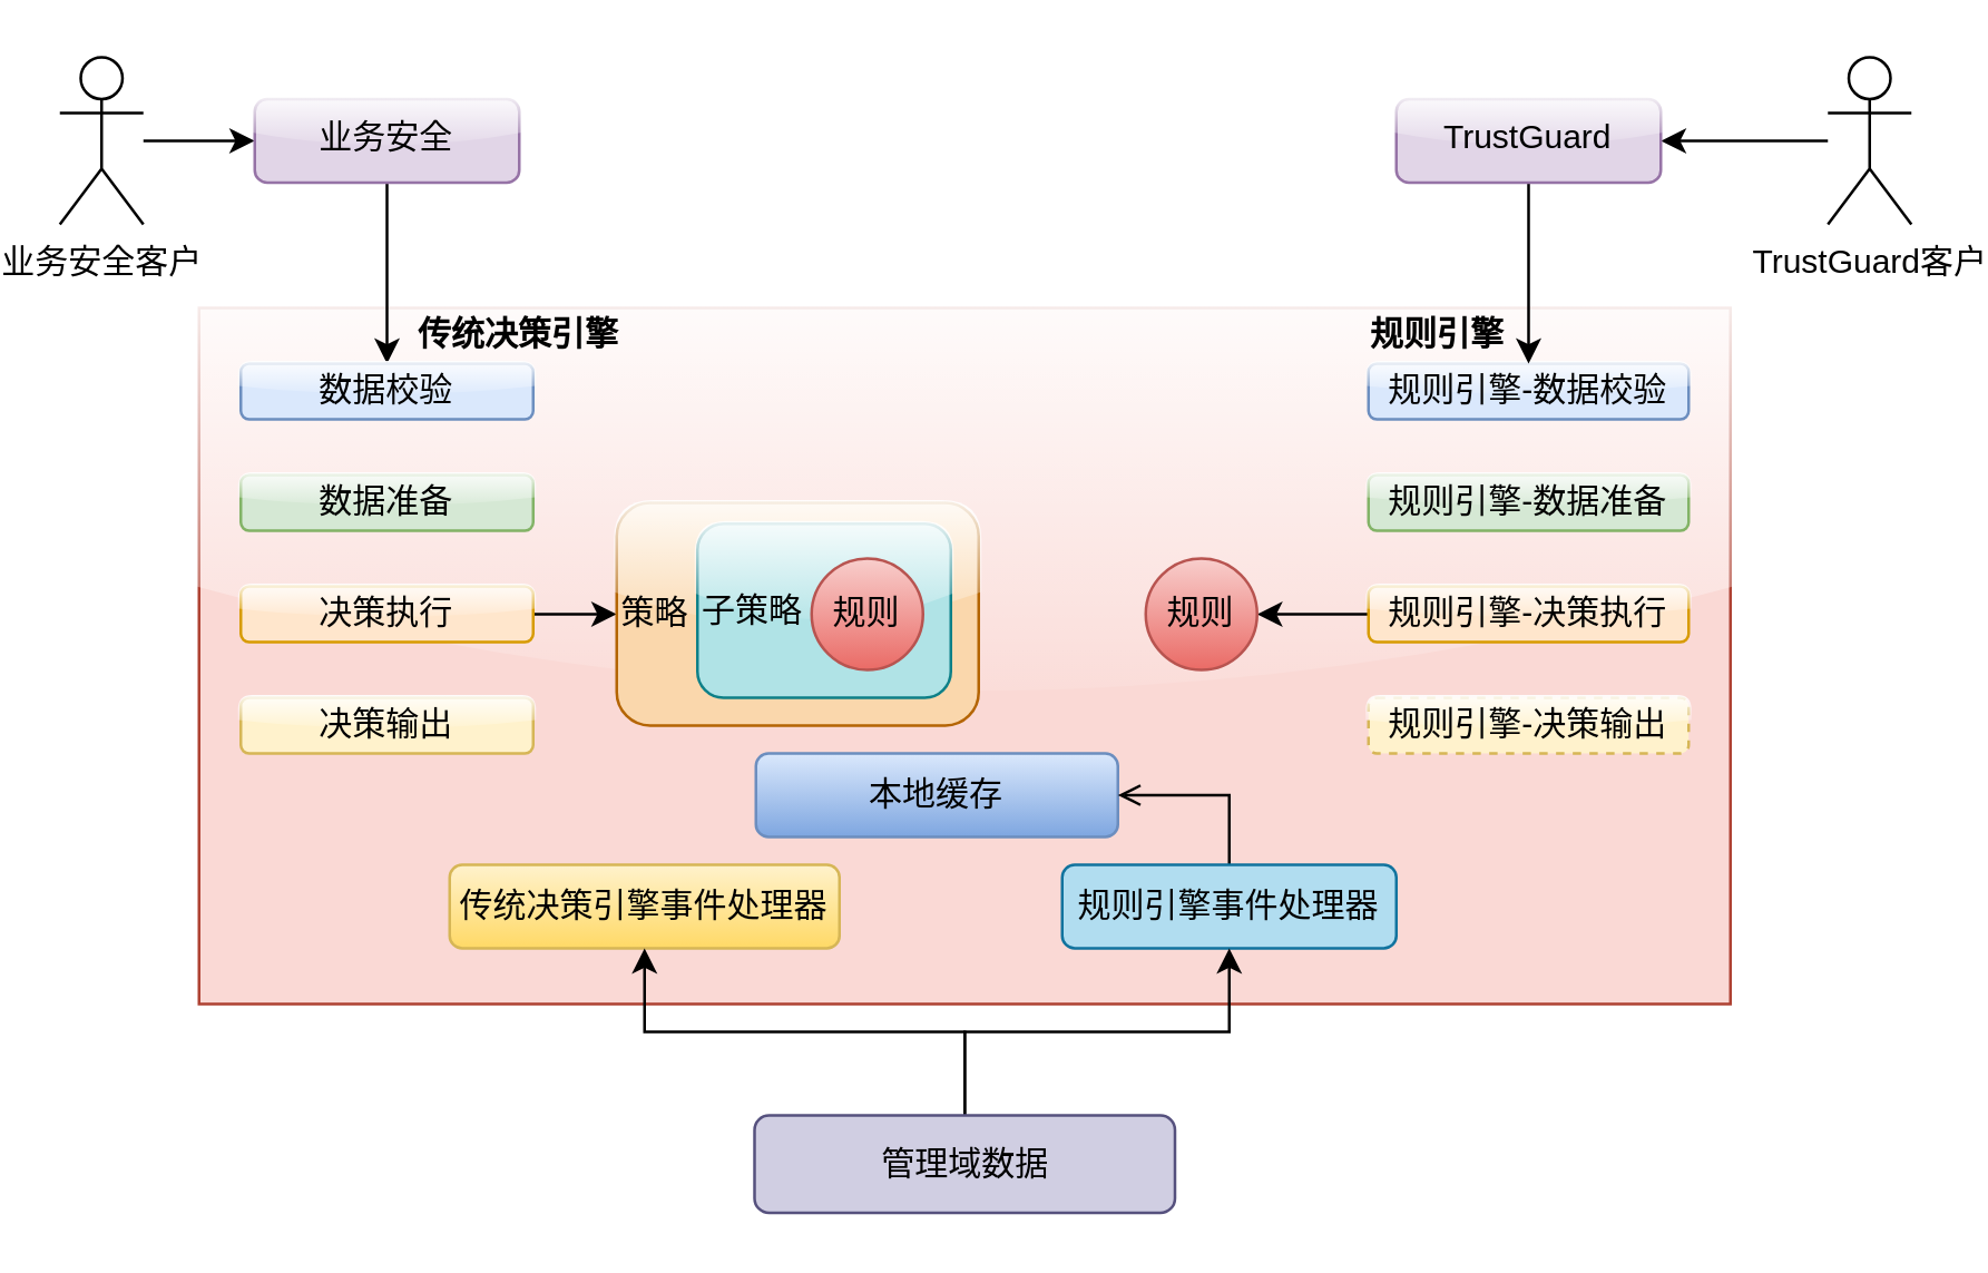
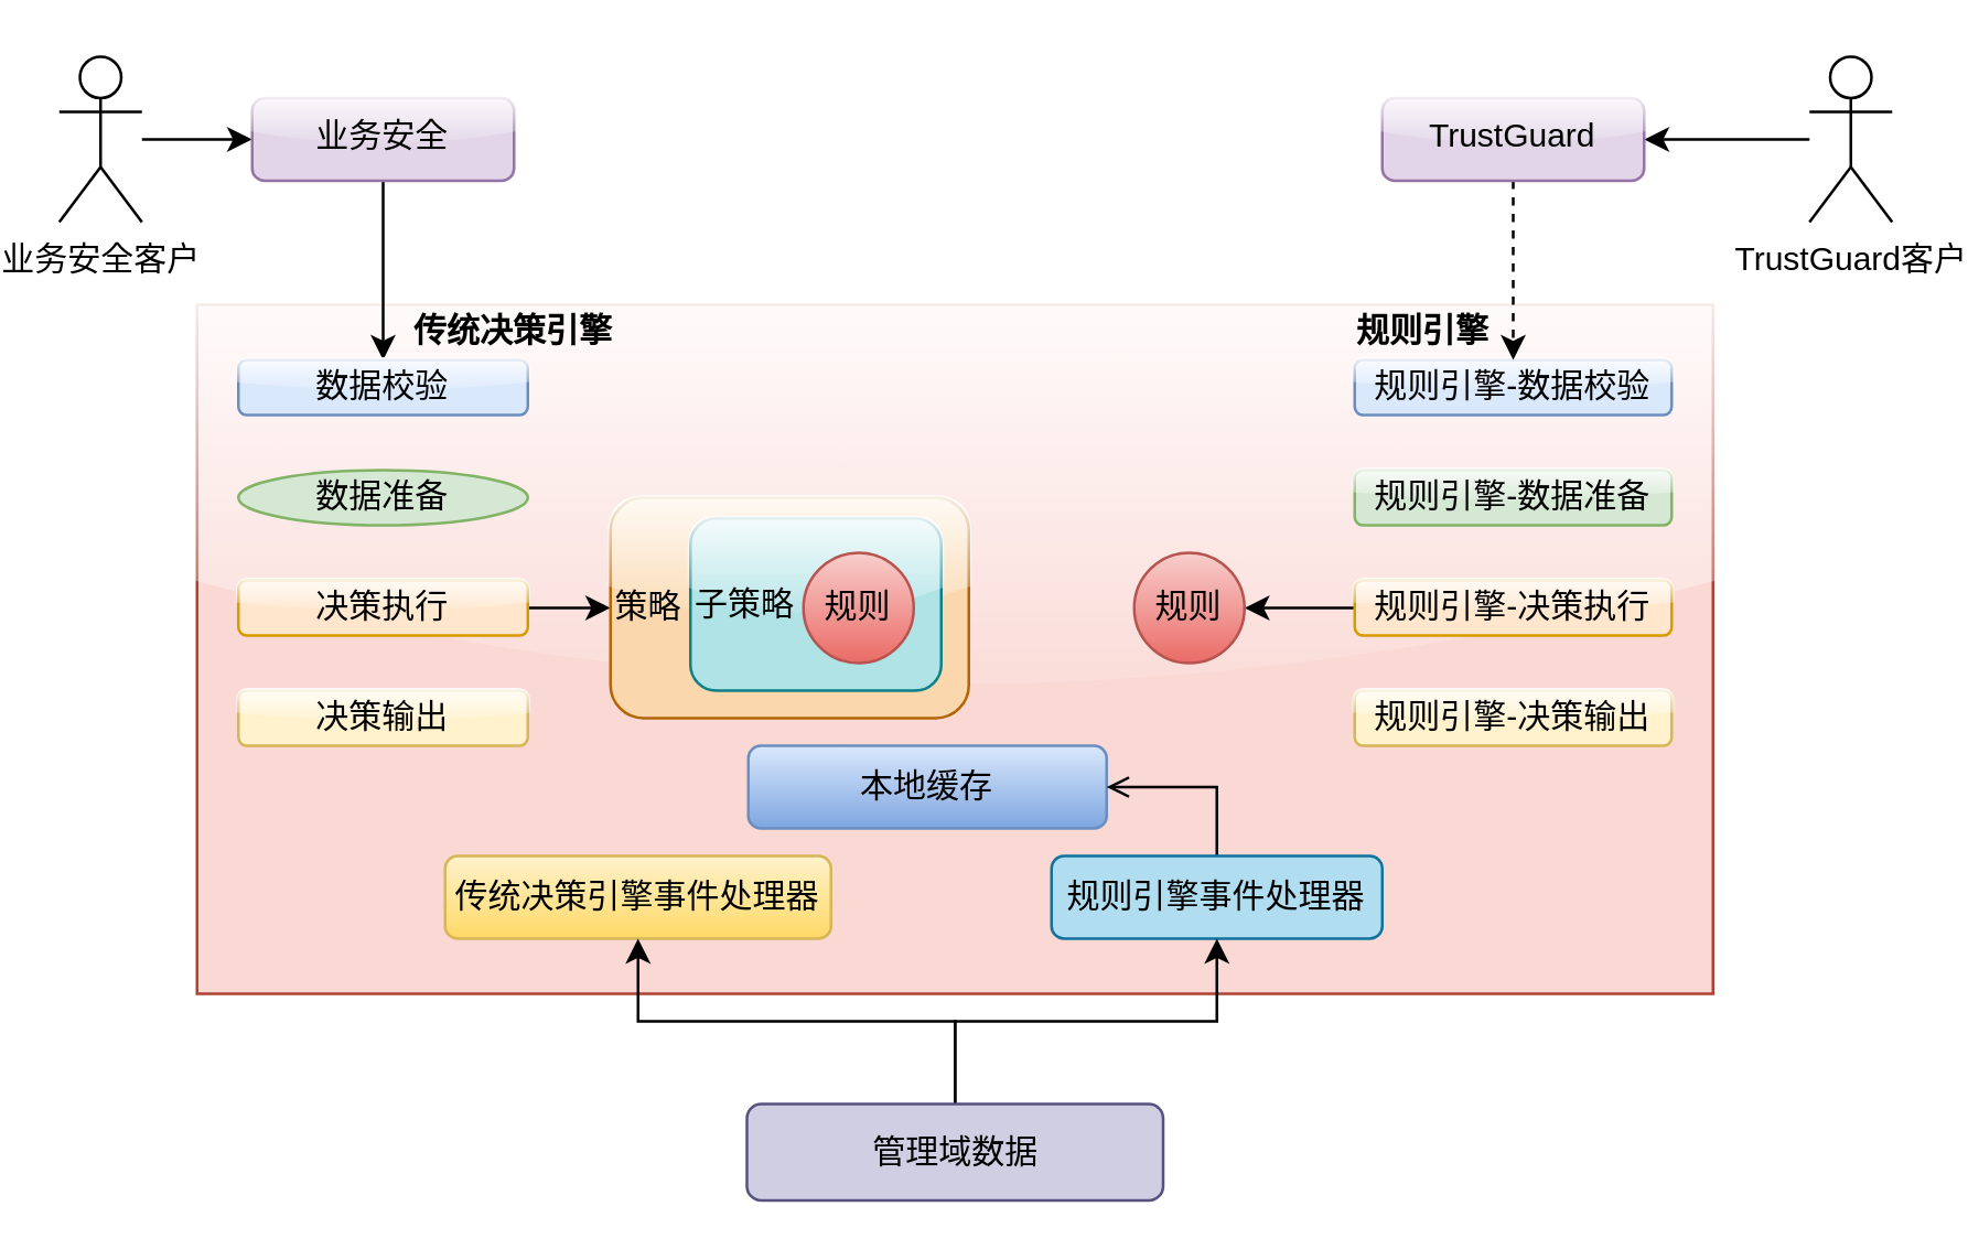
  <mxCell id="0" />
  <mxCell id="1" parent="0" />
  <mxCell id="2" value="" style="rounded=0;whiteSpace=wrap;html=1;fillColor=#fad9d5;strokeColor=#ae4132;glass=1;" vertex="1" parent="1"><mxGeometry x="70" y="110" width="550" height="250" as="geometry" /></mxCell>
  <mxCell id="3" value="" style="edgeStyle=orthogonalEdgeStyle;rounded=0;orthogonalLoop=1;jettySize=auto;html=1;" edge="1" parent="1" source="4" target="6"><mxGeometry relative="1" as="geometry" /></mxCell>
  <mxCell id="4" value="业务安全客户" style="shape=umlActor;verticalLabelPosition=bottom;verticalAlign=top;html=1;" vertex="1" parent="1"><mxGeometry x="20" y="20" width="30" height="60" as="geometry" /></mxCell>
  <mxCell id="5" style="edgeStyle=orthogonalEdgeStyle;rounded=0;orthogonalLoop=1;jettySize=auto;html=1;entryX=0.5;entryY=0;entryDx=0;entryDy=0;" edge="1" parent="1" source="6" target="7"><mxGeometry relative="1" as="geometry" /></mxCell>
  <mxCell id="6" value="业务安全" style="whiteSpace=wrap;html=1;verticalAlign=top;fillColor=#e1d5e7;strokeColor=#9673a6;glass=1;rounded=1;" vertex="1" parent="1"><mxGeometry x="90" y="35" width="95" height="30" as="geometry" /></mxCell>
  <mxCell id="7" value="数据校验" style="rounded=1;whiteSpace=wrap;html=1;fillColor=#dae8fc;strokeColor=#6c8ebf;glass=1;" vertex="1" parent="1"><mxGeometry x="85" y="130" width="105" height="20" as="geometry" /></mxCell>
- <mxCell id="8" value="数据准备" style="rounded=1;whiteSpace=wrap;html=1;fillColor=#d5e8d4;strokeColor=#82b366;glass=1;" vertex="1" parent="1"><mxGeometry x="85" y="170" width="105" height="20" as="geometry" /></mxCell>
+ <mxCell id="8" value="数据准备" style="ellipse;whiteSpace=wrap;html=1;fillColor=#d5e8d4;strokeColor=#82b366;glass=1;" vertex="1" parent="1"><mxGeometry x="85" y="170" width="105" height="20" as="geometry" /></mxCell>
  <mxCell id="9" value="" style="edgeStyle=orthogonalEdgeStyle;rounded=0;orthogonalLoop=1;jettySize=auto;html=1;" edge="1" parent="1" source="10" target="17"><mxGeometry relative="1" as="geometry" /></mxCell>
  <mxCell id="10" value="决策执行" style="rounded=1;whiteSpace=wrap;html=1;fillColor=#ffe6cc;strokeColor=#d79b00;glass=1;" vertex="1" parent="1"><mxGeometry x="85" y="210" width="105" height="20" as="geometry" /></mxCell>
  <mxCell id="11" value="决策输出" style="rounded=1;whiteSpace=wrap;html=1;fillColor=#fff2cc;strokeColor=#d6b656;glass=1;" vertex="1" parent="1"><mxGeometry x="85" y="250" width="105" height="20" as="geometry" /></mxCell>
  <mxCell id="12" value="规则引擎-数据校验" style="rounded=1;whiteSpace=wrap;html=1;fillColor=#dae8fc;strokeColor=#6c8ebf;glass=1;" vertex="1" parent="1"><mxGeometry x="490" y="130" width="115" height="20" as="geometry" /></mxCell>
  <mxCell id="13" value="规则引擎-数据准备" style="rounded=1;whiteSpace=wrap;html=1;fillColor=#d5e8d4;strokeColor=#82b366;glass=1;" vertex="1" parent="1"><mxGeometry x="490" y="170" width="115" height="20" as="geometry" /></mxCell>
  <mxCell id="14" style="edgeStyle=orthogonalEdgeStyle;rounded=0;orthogonalLoop=1;jettySize=auto;html=1;entryX=1;entryY=0.5;entryDx=0;entryDy=0;" edge="1" parent="1" source="15" target="31"><mxGeometry relative="1" as="geometry" /></mxCell>
  <mxCell id="15" value="规则引擎-决策执行" style="rounded=1;whiteSpace=wrap;html=1;fillColor=#ffe6cc;strokeColor=#d79b00;glass=1;" vertex="1" parent="1"><mxGeometry x="490" y="210" width="115" height="20" as="geometry" /></mxCell>
- <mxCell id="16" value="规则引擎-决策输出" style="rounded=1;whiteSpace=wrap;html=1;fillColor=#fff2cc;strokeColor=#d6b656;glass=1;dashed=1;" vertex="1" parent="1"><mxGeometry x="490" y="250" width="115" height="20" as="geometry" /></mxCell>
+ <mxCell id="16" value="规则引擎-决策输出" style="rounded=1;whiteSpace=wrap;html=1;fillColor=#fff2cc;strokeColor=#d6b656;glass=1;" vertex="1" parent="1"><mxGeometry x="490" y="250" width="115" height="20" as="geometry" /></mxCell>
  <mxCell id="17" value="策略" style="whiteSpace=wrap;html=1;rounded=1;align=left;fillColor=#fad7ac;strokeColor=#b46504;glass=1;" vertex="1" parent="1"><mxGeometry x="220" y="180" width="130" height="80" as="geometry" /></mxCell>
  <mxCell id="18" value="&lt;div style=&quot;&quot;&gt;&lt;span style=&quot;background-color: initial;&quot;&gt;子策略&lt;/span&gt;&lt;/div&gt;" style="rounded=1;whiteSpace=wrap;html=1;align=left;fillColor=#b0e3e6;strokeColor=#0e8088;glass=1;" vertex="1" parent="1"><mxGeometry x="249" y="187.5" width="91" height="62.5" as="geometry" /></mxCell>
  <mxCell id="19" value="规则" style="ellipse;whiteSpace=wrap;html=1;aspect=fixed;fillColor=#f8cecc;strokeColor=#b85450;gradientColor=#ea6b66;shadow=0;" vertex="1" parent="1"><mxGeometry x="290" y="200" width="40" height="40" as="geometry" /></mxCell>
  <mxCell id="20" value="本地缓存" style="rounded=1;whiteSpace=wrap;html=1;fillColor=#dae8fc;gradientColor=#7ea6e0;strokeColor=#6c8ebf;" vertex="1" parent="1"><mxGeometry x="270" y="270" width="130" height="30" as="geometry" /></mxCell>
  <mxCell id="21" value="传统决策引擎事件处理器" style="rounded=1;whiteSpace=wrap;html=1;fillColor=#fff2cc;gradientColor=#ffd966;strokeColor=#d6b656;" vertex="1" parent="1"><mxGeometry x="160" y="310" width="140" height="30" as="geometry" /></mxCell>
  <mxCell id="22" value="" style="edgeStyle=orthogonalEdgeStyle;rounded=0;orthogonalLoop=1;jettySize=auto;html=1;" edge="1" parent="1" source="23" target="25"><mxGeometry relative="1" as="geometry" /></mxCell>
  <mxCell id="23" value="TrustGuard客户" style="shape=umlActor;verticalLabelPosition=bottom;verticalAlign=top;html=1;" vertex="1" parent="1"><mxGeometry x="655" y="20" width="30" height="60" as="geometry" /></mxCell>
- <mxCell id="24" style="edgeStyle=orthogonalEdgeStyle;rounded=0;orthogonalLoop=1;jettySize=auto;html=1;entryX=0.5;entryY=0;entryDx=0;entryDy=0;" edge="1" parent="1" source="25" target="12"><mxGeometry relative="1" as="geometry" /></mxCell>
+ <mxCell id="24" style="edgeStyle=orthogonalEdgeStyle;rounded=0;orthogonalLoop=1;jettySize=auto;html=1;entryX=0.5;entryY=0;entryDx=0;entryDy=0;dashed=1;" edge="1" parent="1" source="25" target="12"><mxGeometry relative="1" as="geometry" /></mxCell>
  <mxCell id="25" value="TrustGuard" style="whiteSpace=wrap;html=1;verticalAlign=top;fillColor=#e1d5e7;strokeColor=#9673a6;rounded=1;glass=1;" vertex="1" parent="1"><mxGeometry x="500" y="35" width="95" height="30" as="geometry" /></mxCell>
  <mxCell id="26" style="edgeStyle=orthogonalEdgeStyle;rounded=0;orthogonalLoop=1;jettySize=auto;html=1;entryX=1;entryY=0.5;entryDx=0;entryDy=0;endArrow=open;" edge="1" parent="1" source="27" target="20"><mxGeometry relative="1" as="geometry" /></mxCell>
  <mxCell id="27" value="规则引擎事件处理器" style="rounded=1;whiteSpace=wrap;html=1;fillColor=#b1ddf0;strokeColor=#10739e;" vertex="1" parent="1"><mxGeometry x="380" y="310" width="120" height="30" as="geometry" /></mxCell>
  <mxCell id="28" style="edgeStyle=orthogonalEdgeStyle;rounded=0;orthogonalLoop=1;jettySize=auto;html=1;" edge="1" parent="1" source="30" target="21"><mxGeometry relative="1" as="geometry" /></mxCell>
  <mxCell id="29" style="edgeStyle=orthogonalEdgeStyle;rounded=0;orthogonalLoop=1;jettySize=auto;html=1;exitX=0.5;exitY=0;exitDx=0;exitDy=0;entryX=0.5;entryY=1;entryDx=0;entryDy=0;" edge="1" parent="1" source="30" target="27"><mxGeometry relative="1" as="geometry" /></mxCell>
  <mxCell id="30" value="管理域数据" style="rounded=1;whiteSpace=wrap;html=1;fillColor=#d0cee2;strokeColor=#56517e;" vertex="1" parent="1"><mxGeometry x="269.5" y="400" width="151" height="35" as="geometry" /></mxCell>
  <mxCell id="31" value="规则" style="ellipse;whiteSpace=wrap;html=1;aspect=fixed;fillColor=#f8cecc;gradientColor=#ea6b66;strokeColor=#b85450;" vertex="1" parent="1"><mxGeometry x="410" y="200" width="40" height="40" as="geometry" /></mxCell>
  <mxCell id="32" value="&lt;b&gt;传统决策引擎&lt;/b&gt;" style="text;html=1;strokeColor=none;fillColor=none;align=center;verticalAlign=middle;whiteSpace=wrap;rounded=0;" vertex="1" parent="1"><mxGeometry x="140" y="110" width="90" height="20" as="geometry" /></mxCell>
  <mxCell id="33" value="&lt;b&gt;规则引擎&lt;/b&gt;" style="text;html=1;strokeColor=none;fillColor=none;align=center;verticalAlign=middle;whiteSpace=wrap;rounded=0;" vertex="1" parent="1"><mxGeometry x="470" y="110" width="90" height="20" as="geometry" /></mxCell>
